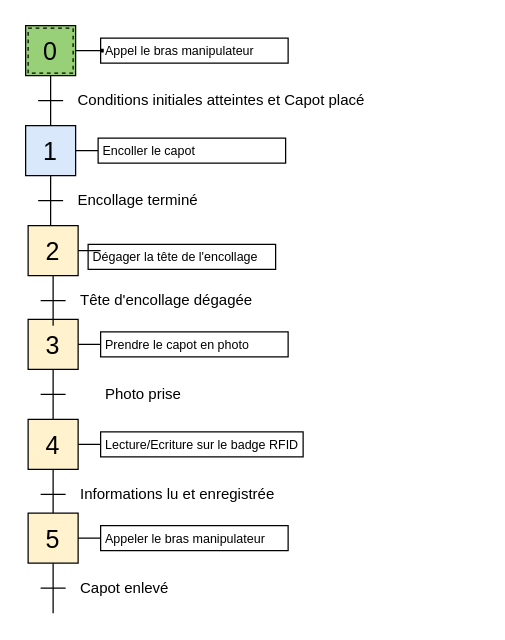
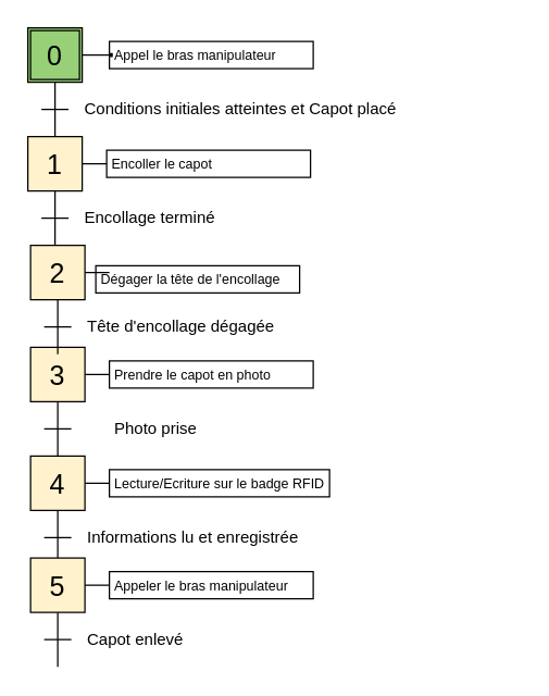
  <mxCell id="0" />
  <mxCell id="1" parent="0" />
  <mxCell id="2" value="" style="group" vertex="1" connectable="0" parent="1"><mxGeometry x="22" y="255" width="220" height="160" as="geometry" /></mxCell>
  <mxCell id="3" value="3" style="rounded=0;whiteSpace=wrap;html=1;fontSize=20;align=center;fillColor=#fff2cc;startSize=20;strokeColor=#000000;" vertex="1" parent="2"><mxGeometry width="40" height="40" as="geometry" /></mxCell>
  <mxCell id="4" value="" style="endArrow=none;html=1;fontSize=12;rounded=0;" edge="1" parent="2"><mxGeometry width="50" height="50" as="geometry"><mxPoint x="10" y="60" as="sourcePoint" /><mxPoint x="30" y="60" as="targetPoint" /></mxGeometry></mxCell>
  <mxCell id="5" value="Photo prise" style="text;html=1;strokeColor=none;fillColor=none;align=left;verticalAlign=middle;rounded=0;fontSize=12;startSize=20;" vertex="1" parent="2"><mxGeometry x="60" y="50" width="40" height="20" as="geometry" /></mxCell>
  <mxCell id="6" style="edgeStyle=none;rounded=0;orthogonalLoop=1;jettySize=auto;html=1;exitX=0.5;exitY=1;exitDx=0;exitDy=0;endArrow=none;endFill=0;fontSize=12;" edge="1" parent="2" source="3"><mxGeometry as="geometry"><mxPoint x="20" y="80" as="targetPoint" /></mxGeometry></mxCell>
  <mxCell id="7" style="edgeStyle=none;rounded=0;orthogonalLoop=1;jettySize=auto;html=1;exitX=1;exitY=0.5;exitDx=0;exitDy=0;fontSize=12;endArrow=none;endFill=0;entryX=0;entryY=0.5;entryDx=0;entryDy=0;" edge="1" parent="2" source="3"><mxGeometry as="geometry"><mxPoint x="58" y="20" as="targetPoint" /></mxGeometry></mxCell>
  <mxCell id="8" value="Prendre le capot en photo" style="text;html=1;fillColor=none;align=left;verticalAlign=middle;spacingLeft=4;spacingRight=4;whiteSpace=wrap;overflow=hidden;rotatable=0;points=[[0,0.5],[1,0.5]];portConstraint=eastwest;fontSize=10;spacing=0;strokeColor=#000000;container=0;" vertex="1" parent="2"><mxGeometry x="58" y="10" width="150" height="20" as="geometry" /></mxCell>
  <mxCell id="9" value="" style="group" vertex="1" connectable="0" parent="2"><mxGeometry y="80" width="220" height="80" as="geometry" /></mxCell>
  <mxCell id="10" value="4" style="rounded=0;whiteSpace=wrap;html=1;fontSize=20;align=center;fillColor=#fff2cc;startSize=20;strokeColor=#000000;" vertex="1" parent="9"><mxGeometry width="40" height="40" as="geometry" /></mxCell>
  <mxCell id="11" value="" style="endArrow=none;html=1;fontSize=12;rounded=0;" edge="1" parent="9"><mxGeometry width="50" height="50" as="geometry"><mxPoint x="10" y="60" as="sourcePoint" /><mxPoint x="30" y="60" as="targetPoint" /></mxGeometry></mxCell>
  <mxCell id="12" value="Informations lu et enregistrée" style="text;html=1;strokeColor=none;fillColor=none;align=left;verticalAlign=middle;rounded=0;fontSize=12;startSize=20;" vertex="1" parent="9"><mxGeometry x="40" y="50" width="40" height="20" as="geometry" /></mxCell>
  <mxCell id="13" style="edgeStyle=orthogonalEdgeStyle;rounded=0;orthogonalLoop=1;jettySize=auto;html=1;exitX=0.5;exitY=1;exitDx=0;exitDy=0;endArrow=none;endFill=0;fontSize=12;curved=1;" edge="1" parent="9" source="10"><mxGeometry as="geometry"><mxPoint x="20" y="80" as="targetPoint" /></mxGeometry></mxCell>
  <mxCell id="14" style="edgeStyle=none;rounded=0;orthogonalLoop=1;jettySize=auto;html=1;exitX=1;exitY=0.5;exitDx=0;exitDy=0;fontSize=12;endArrow=none;endFill=0;entryX=0;entryY=0.5;entryDx=0;entryDy=0;" edge="1" parent="9" source="10"><mxGeometry as="geometry"><mxPoint x="58" y="20" as="targetPoint" /></mxGeometry></mxCell>
  <mxCell id="15" value="Lecture/Ecriture sur le badge RFID" style="text;html=1;fillColor=none;align=left;verticalAlign=middle;spacingLeft=4;spacingRight=4;whiteSpace=wrap;overflow=hidden;rotatable=0;points=[[0,0.5],[1,0.5]];portConstraint=eastwest;fontSize=10;spacing=0;strokeColor=#000000;container=0;" vertex="1" parent="9"><mxGeometry x="58" y="10" width="162" height="20" as="geometry" /></mxCell>
  <mxCell id="16" value="" style="group" vertex="1" connectable="0" parent="1"><mxGeometry x="22" y="410" width="210" height="80" as="geometry" /></mxCell>
  <mxCell id="17" value="5" style="rounded=0;whiteSpace=wrap;html=1;fontSize=20;align=center;fillColor=#fff2cc;startSize=20;strokeColor=#000000;" vertex="1" parent="16"><mxGeometry width="40" height="40" as="geometry" /></mxCell>
  <mxCell id="18" value="" style="endArrow=none;html=1;fontSize=12;rounded=0;" edge="1" parent="16"><mxGeometry width="50" height="50" as="geometry"><mxPoint x="10" y="60" as="sourcePoint" /><mxPoint x="30" y="60" as="targetPoint" /></mxGeometry></mxCell>
  <mxCell id="19" value="Capot enlevé" style="text;html=1;strokeColor=none;fillColor=none;align=left;verticalAlign=middle;rounded=0;fontSize=12;startSize=20;" vertex="1" parent="16"><mxGeometry x="40" y="50" width="40" height="20" as="geometry" /></mxCell>
  <mxCell id="20" style="edgeStyle=orthogonalEdgeStyle;rounded=0;orthogonalLoop=1;jettySize=auto;html=1;exitX=0.5;exitY=1;exitDx=0;exitDy=0;endArrow=none;endFill=0;fontSize=12;curved=1;" edge="1" parent="16" source="17"><mxGeometry as="geometry"><mxPoint x="20" y="80" as="targetPoint" /></mxGeometry></mxCell>
  <mxCell id="21" style="edgeStyle=none;rounded=0;orthogonalLoop=1;jettySize=auto;html=1;exitX=1;exitY=0.5;exitDx=0;exitDy=0;fontSize=12;endArrow=none;endFill=0;entryX=0;entryY=0.5;entryDx=0;entryDy=0;" edge="1" parent="16" source="17"><mxGeometry as="geometry"><mxPoint x="58" y="20" as="targetPoint" /></mxGeometry></mxCell>
  <mxCell id="22" value="Appeler le bras manipulateur" style="text;html=1;fillColor=none;align=left;verticalAlign=middle;spacingLeft=4;spacingRight=4;whiteSpace=wrap;overflow=hidden;rotatable=0;points=[[0,0.5],[1,0.5]];portConstraint=eastwest;fontSize=10;spacing=0;strokeColor=#000000;container=0;" vertex="1" parent="16"><mxGeometry x="58" y="10" width="150" height="20" as="geometry" /></mxCell>
  <mxCell id="23" value="" style="group" vertex="1" connectable="0" parent="1"><mxGeometry x="22" y="180" width="210" height="80" as="geometry" /></mxCell>
  <mxCell id="24" value="2" style="rounded=0;whiteSpace=wrap;html=1;fontSize=20;align=center;fillColor=#fff2cc;startSize=20;strokeColor=#000000;" vertex="1" parent="23"><mxGeometry width="40" height="40" as="geometry" /></mxCell>
  <mxCell id="25" value="" style="endArrow=none;html=1;fontSize=12;rounded=0;" edge="1" parent="23"><mxGeometry width="50" height="50" as="geometry"><mxPoint x="10" y="60" as="sourcePoint" /><mxPoint x="30" y="60" as="targetPoint" /></mxGeometry></mxCell>
  <mxCell id="26" value="Tête d'encollage dégagée" style="text;html=1;strokeColor=none;fillColor=none;align=left;verticalAlign=middle;rounded=0;fontSize=12;startSize=20;" vertex="1" parent="23"><mxGeometry x="40" y="50" width="40" height="20" as="geometry" /></mxCell>
  <mxCell id="27" style="edgeStyle=none;rounded=0;orthogonalLoop=1;jettySize=auto;html=1;exitX=0.5;exitY=1;exitDx=0;exitDy=0;endArrow=none;endFill=0;fontSize=12;" edge="1" parent="23" source="24"><mxGeometry as="geometry"><mxPoint x="20" y="80" as="targetPoint" /></mxGeometry></mxCell>
  <mxCell id="28" style="edgeStyle=none;rounded=0;orthogonalLoop=1;jettySize=auto;html=1;exitX=1;exitY=0.5;exitDx=0;exitDy=0;fontSize=12;endArrow=none;endFill=0;entryX=0;entryY=0.5;entryDx=0;entryDy=0;" edge="1" parent="23" source="24"><mxGeometry as="geometry"><mxPoint x="58" y="20" as="targetPoint" /></mxGeometry></mxCell>
  <mxCell id="29" value="Dégager la tête de l'encollage" style="text;html=1;fillColor=none;align=left;verticalAlign=middle;spacingLeft=4;spacingRight=4;whiteSpace=wrap;overflow=hidden;rotatable=0;points=[[0,0.5],[1,0.5]];portConstraint=eastwest;fontSize=10;spacing=0;strokeColor=#000000;container=0;" vertex="1" parent="23"><mxGeometry x="48" y="15" width="150" height="20" as="geometry" /></mxCell>
  <mxCell id="30" value="" style="group" vertex="1" connectable="0" parent="1"><mxGeometry x="20" y="100" width="208" height="80" as="geometry" /></mxCell>
- <mxCell id="31" value="1" style="rounded=0;whiteSpace=wrap;html=1;fontSize=20;align=center;fillColor=#dae8fc;startSize=20;strokeColor=#000000;" vertex="1" parent="30"><mxGeometry width="40" height="40" as="geometry" /></mxCell>
+ <mxCell id="31" value="1" style="rounded=0;whiteSpace=wrap;html=1;fontSize=20;align=center;fillColor=#fff2cc;startSize=20;strokeColor=#000000;" vertex="1" parent="30"><mxGeometry width="40" height="40" as="geometry" /></mxCell>
  <mxCell id="32" value="" style="endArrow=none;html=1;fontSize=12;rounded=0;" edge="1" parent="30"><mxGeometry x="252" y="310" width="50" height="50" as="geometry"><mxPoint x="10" y="60" as="sourcePoint" /><mxPoint x="30" y="60" as="targetPoint" /></mxGeometry></mxCell>
  <mxCell id="33" value="Encollage terminé" style="text;html=1;strokeColor=none;fillColor=none;align=left;verticalAlign=middle;rounded=0;fontSize=12;startSize=20;" vertex="1" parent="30"><mxGeometry x="40" y="50" width="80" height="20" as="geometry" /></mxCell>
  <mxCell id="34" style="edgeStyle=none;rounded=0;orthogonalLoop=1;jettySize=auto;html=1;exitX=0.5;exitY=1;exitDx=0;exitDy=0;endArrow=none;endFill=0;fontSize=12;" edge="1" parent="30" source="31"><mxGeometry x="252" y="310" as="geometry"><mxPoint x="20" y="80" as="targetPoint" /></mxGeometry></mxCell>
  <mxCell id="35" style="edgeStyle=none;rounded=0;orthogonalLoop=1;jettySize=auto;html=1;exitX=1;exitY=0.5;exitDx=0;exitDy=0;fontSize=12;endArrow=none;endFill=0;entryX=0;entryY=0.5;entryDx=0;entryDy=0;" edge="1" parent="30" source="31"><mxGeometry x="252" y="310" as="geometry"><mxPoint x="58" y="20" as="targetPoint" /></mxGeometry></mxCell>
  <mxCell id="36" value="Encoller le capot" style="text;html=1;fillColor=none;align=left;verticalAlign=middle;spacingLeft=4;spacingRight=4;whiteSpace=wrap;overflow=hidden;rotatable=0;points=[[0,0.5],[1,0.5]];portConstraint=eastwest;fontSize=10;spacing=0;strokeColor=#000000;container=0;" vertex="1" parent="30"><mxGeometry x="58" y="10" width="150" height="20" as="geometry" /></mxCell>
  <mxCell id="37" value="" style="group" vertex="1" connectable="0" parent="1"><mxGeometry x="20" y="20" width="362" height="80" as="geometry" /></mxCell>
  <mxCell id="38" value="" style="group" vertex="1" connectable="0" parent="37"><mxGeometry width="212" height="80" as="geometry" /></mxCell>
  <mxCell id="39" value="" style="rounded=0;whiteSpace=wrap;html=1;fontSize=20;align=center;fillColor=#97D077;container=0;" vertex="1" parent="38"><mxGeometry width="40" height="40" as="geometry" /></mxCell>
- <mxCell id="40" value="0" style="rounded=0;whiteSpace=wrap;html=1;fontSize=20;align=center;gradientColor=#97d077;fillColor=none;imageWidth=20;imageHeight=20;container=0;dashed=1;" vertex="1" parent="38"><mxGeometry x="2" y="2" width="36" height="36" as="geometry" /></mxCell>
+ <mxCell id="40" value="0" style="rounded=0;whiteSpace=wrap;html=1;fontSize=20;align=center;gradientColor=#97d077;fillColor=none;imageWidth=20;imageHeight=20;container=0;" vertex="1" parent="38"><mxGeometry x="2" y="2" width="36" height="36" as="geometry" /></mxCell>
  <mxCell id="41" value="" style="endArrow=none;html=1;fontSize=12;rounded=0;" edge="1" parent="38"><mxGeometry width="50" height="50" as="geometry"><mxPoint x="10" y="60" as="sourcePoint" /><mxPoint x="30" y="60" as="targetPoint" /></mxGeometry></mxCell>
  <mxCell id="42" value="Conditions initiales atteintes et Capot placé" style="text;html=1;strokeColor=none;fillColor=none;align=left;verticalAlign=middle;rounded=0;fontSize=12;container=0;" vertex="1" parent="38"><mxGeometry x="40" y="50" width="40" height="20" as="geometry" /></mxCell>
  <mxCell id="43" style="edgeStyle=none;rounded=0;orthogonalLoop=1;jettySize=auto;html=1;exitX=0.5;exitY=1;exitDx=0;exitDy=0;endArrow=none;endFill=0;fontSize=12;" edge="1" parent="38" source="39"><mxGeometry as="geometry"><mxPoint x="20" y="80" as="targetPoint" /></mxGeometry></mxCell>
  <mxCell id="44" value="" style="endArrow=none;html=1;fontSize=12;exitX=1;exitY=0.5;exitDx=0;exitDy=0;entryX=0;entryY=0.5;entryDx=0;entryDy=0;rounded=0;" edge="1" parent="38" source="39" target="46"><mxGeometry x="40" y="-70" width="50" height="50" as="geometry"><mxPoint x="50" y="-10" as="sourcePoint" /><mxPoint x="50" y="20" as="targetPoint" /></mxGeometry></mxCell>
  <mxCell id="45" value="" style="group" vertex="1" connectable="0" parent="38"><mxGeometry x="60" y="10" width="152" height="40" as="geometry" /></mxCell>
  <mxCell id="46" value="" style="rounded=0;whiteSpace=wrap;html=1;startSize=20;strokeColor=#000000;strokeWidth=1;fillColor=#000000;" vertex="1" parent="45"><mxGeometry y="9" width="2" height="2" as="geometry" /></mxCell>
  <mxCell id="47" value="Appel le bras manipulateur" style="text;html=1;fillColor=none;align=left;verticalAlign=middle;spacingLeft=4;spacingRight=4;whiteSpace=wrap;overflow=hidden;rotatable=0;points=[[0,0.5],[1,0.5]];portConstraint=eastwest;fontSize=10;spacing=0;strokeColor=#000000;container=0;" vertex="1" parent="45"><mxGeometry width="150" height="20" as="geometry" /></mxCell>
